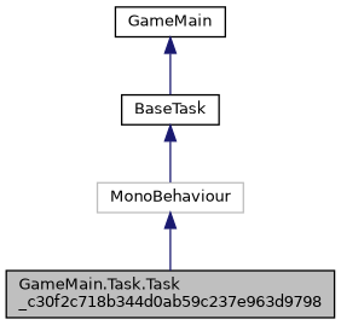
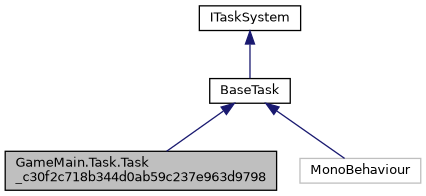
  digraph {
    node [color=black fillcolor=white fontname=Helvetica fontsize=10 shape=record style=filled]
    edge [color=midnightblue dir=back fontname=Helvetica fontsize=10 labelfontname=Helvetica labelfontsize=10 style=solid]
    n1 [fillcolor=grey75 fontcolor=black height=0.2 label="GameMain.Task.Task\l_c30f2c718b344d0ab59c237e963d9798" width=0.4]
    n2 [height=0.2 label=BaseTask width=0.4]
    n3 [color=grey75 height=0.2 label=MonoBehaviour width=0.4]
-   n4 [height=0.2 label=GameMain width=0.4]
-   n3 -> n1
+   n4 [height=0.2 label=ITaskSystem width=0.4]
+   n2 -> n1
    n2 -> n3
    n4 -> n2
  }
